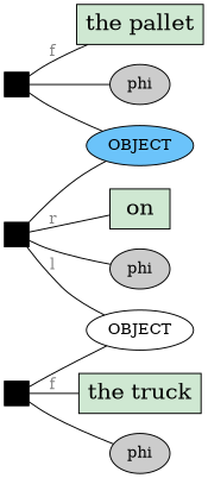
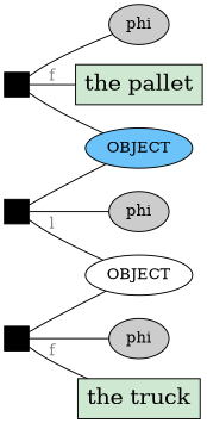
  graph {
    rankdir=LR
    node [fillcolor="#CCCCCC" style=filled shape=box]
    edge [fontcolor="#858585"]
    n1 [fillcolor="#6BC3FA" label=OBJECT shape=""]
    n2 [label=phi shape=""]
    n3 [label=phi shape=""]
    n4 [fillcolor="#CFE8D2" fontsize=20 label="the pallet"]
-   n5 [fillcolor="#CFE8D2" fontsize=20 label=on]
    n6 [label=OBJECT fillcolor="" style="" shape=""]
    n7 [label=phi shape=""]
    n8 [fillcolor="#CFE8D2" fontsize=20 label="the truck"]
    2 [fillcolor="#000000" fixedsize=true height=0.3 width=0.3]
    5 [fillcolor="#000000" fixedsize=true height=0.3 width=0.3]
    9 [fillcolor="#000000" fixedsize=true height=0.3 width=0.3]
    2 -- n1 [label=" "]
    2 -- n2 [label=" "]
    2 -- n4 [label=f]
    5 -- n1 [label=" "]
    5 -- n3 [label=" "]
-   5 -- n5 [label=r]
    5 -- n6 [label=l]
    9 -- n6 [label=" "]
    9 -- n7 [label=" "]
    9 -- n8 [label=f]
  }
